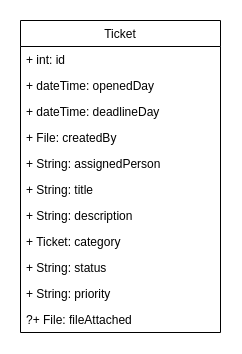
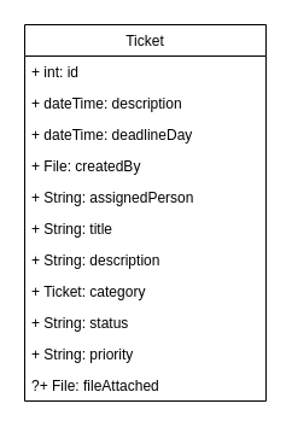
  <mxCell id="0" />
  <mxCell id="1" parent="0" />
  <mxCell id="2" value="Ticket" style="swimlane;fontStyle=0;childLayout=stackLayout;horizontal=1;startSize=26;fillColor=none;horizontalStack=0;resizeParent=1;resizeParentMax=0;resizeLast=0;collapsible=1;marginBottom=0;" vertex="1" parent="1"><mxGeometry x="20" y="20" width="200" height="312" as="geometry" /></mxCell>
  <mxCell id="3" value="+ int: id" style="text;strokeColor=none;fillColor=none;align=left;verticalAlign=top;spacingLeft=4;spacingRight=4;overflow=hidden;rotatable=0;points=[[0,0.5],[1,0.5]];portConstraint=eastwest;" vertex="1" parent="2"><mxGeometry y="26" width="200" height="26" as="geometry" /></mxCell>
- <mxCell id="4" value="+ dateTime: openedDay" style="text;strokeColor=none;fillColor=none;align=left;verticalAlign=top;spacingLeft=4;spacingRight=4;overflow=hidden;rotatable=0;points=[[0,0.5],[1,0.5]];portConstraint=eastwest;" vertex="1" parent="2"><mxGeometry y="52" width="200" height="26" as="geometry" /></mxCell>
+ <mxCell id="4" value="+ dateTime: description" style="text;strokeColor=none;fillColor=none;align=left;verticalAlign=top;spacingLeft=4;spacingRight=4;overflow=hidden;rotatable=0;points=[[0,0.5],[1,0.5]];portConstraint=eastwest;" vertex="1" parent="2"><mxGeometry y="52" width="200" height="26" as="geometry" /></mxCell>
  <mxCell id="5" value="+ dateTime: deadlineDay" style="text;strokeColor=none;fillColor=none;align=left;verticalAlign=top;spacingLeft=4;spacingRight=4;overflow=hidden;rotatable=0;points=[[0,0.5],[1,0.5]];portConstraint=eastwest;" vertex="1" parent="2"><mxGeometry y="78" width="200" height="26" as="geometry" /></mxCell>
  <mxCell id="6" value="+ File: createdBy" style="text;strokeColor=none;fillColor=none;align=left;verticalAlign=top;spacingLeft=4;spacingRight=4;overflow=hidden;rotatable=0;points=[[0,0.5],[1,0.5]];portConstraint=eastwest;" vertex="1" parent="2"><mxGeometry y="104" width="200" height="26" as="geometry" /></mxCell>
  <mxCell id="7" value="+ String: assignedPerson" style="text;strokeColor=none;fillColor=none;align=left;verticalAlign=top;spacingLeft=4;spacingRight=4;overflow=hidden;rotatable=0;points=[[0,0.5],[1,0.5]];portConstraint=eastwest;" vertex="1" parent="2"><mxGeometry y="130" width="200" height="26" as="geometry" /></mxCell>
  <mxCell id="8" value="+ String: title" style="text;strokeColor=none;fillColor=none;align=left;verticalAlign=top;spacingLeft=4;spacingRight=4;overflow=hidden;rotatable=0;points=[[0,0.5],[1,0.5]];portConstraint=eastwest;" vertex="1" parent="2"><mxGeometry y="156" width="200" height="26" as="geometry" /></mxCell>
  <mxCell id="9" value="+ String: description" style="text;strokeColor=none;fillColor=none;align=left;verticalAlign=top;spacingLeft=4;spacingRight=4;overflow=hidden;rotatable=0;points=[[0,0.5],[1,0.5]];portConstraint=eastwest;" vertex="1" parent="2"><mxGeometry y="182" width="200" height="26" as="geometry" /></mxCell>
  <mxCell id="10" value="+ Ticket: category" style="text;strokeColor=none;fillColor=none;align=left;verticalAlign=top;spacingLeft=4;spacingRight=4;overflow=hidden;rotatable=0;points=[[0,0.5],[1,0.5]];portConstraint=eastwest;" vertex="1" parent="2"><mxGeometry y="208" width="200" height="26" as="geometry" /></mxCell>
  <mxCell id="11" value="+ String: status" style="text;strokeColor=none;fillColor=none;align=left;verticalAlign=top;spacingLeft=4;spacingRight=4;overflow=hidden;rotatable=0;points=[[0,0.5],[1,0.5]];portConstraint=eastwest;" vertex="1" parent="2"><mxGeometry y="234" width="200" height="26" as="geometry" /></mxCell>
  <mxCell id="12" value="+ String: priority" style="text;strokeColor=none;fillColor=none;align=left;verticalAlign=top;spacingLeft=4;spacingRight=4;overflow=hidden;rotatable=0;points=[[0,0.5],[1,0.5]];portConstraint=eastwest;" vertex="1" parent="2"><mxGeometry y="260" width="200" height="26" as="geometry" /></mxCell>
  <mxCell id="13" value="?+ File: fileAttached" style="text;strokeColor=none;fillColor=none;align=left;verticalAlign=top;spacingLeft=4;spacingRight=4;overflow=hidden;rotatable=0;points=[[0,0.5],[1,0.5]];portConstraint=eastwest;" vertex="1" parent="2"><mxGeometry y="286" width="200" height="26" as="geometry" /></mxCell>
